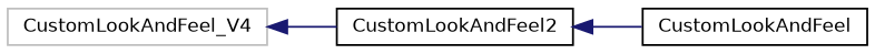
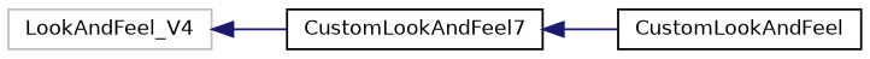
  digraph {
    rankdir=LR
    node [color=black fillcolor=white fontname=Helvetica fontsize=10 shape=record style=filled]
    edge [color=midnightblue dir=back fontname=Helvetica fontsize=10 labelfontname=Helvetica labelfontsize=10 style=solid]
-   n1 [color=grey75 height=0.2 label=CustomLookAndFeel_V4 width=0.4]
-   n2 [height=0.2 label=CustomLookAndFeel2 width=0.4]
+   n1 [color=grey75 height=0.2 label=LookAndFeel_V4 width=0.4]
+   n2 [height=0.2 label=CustomLookAndFeel7 width=0.4]
    n3 [height=0.2 label=CustomLookAndFeel width=0.4]
    n1 -> n2
    n2 -> n3
  }
